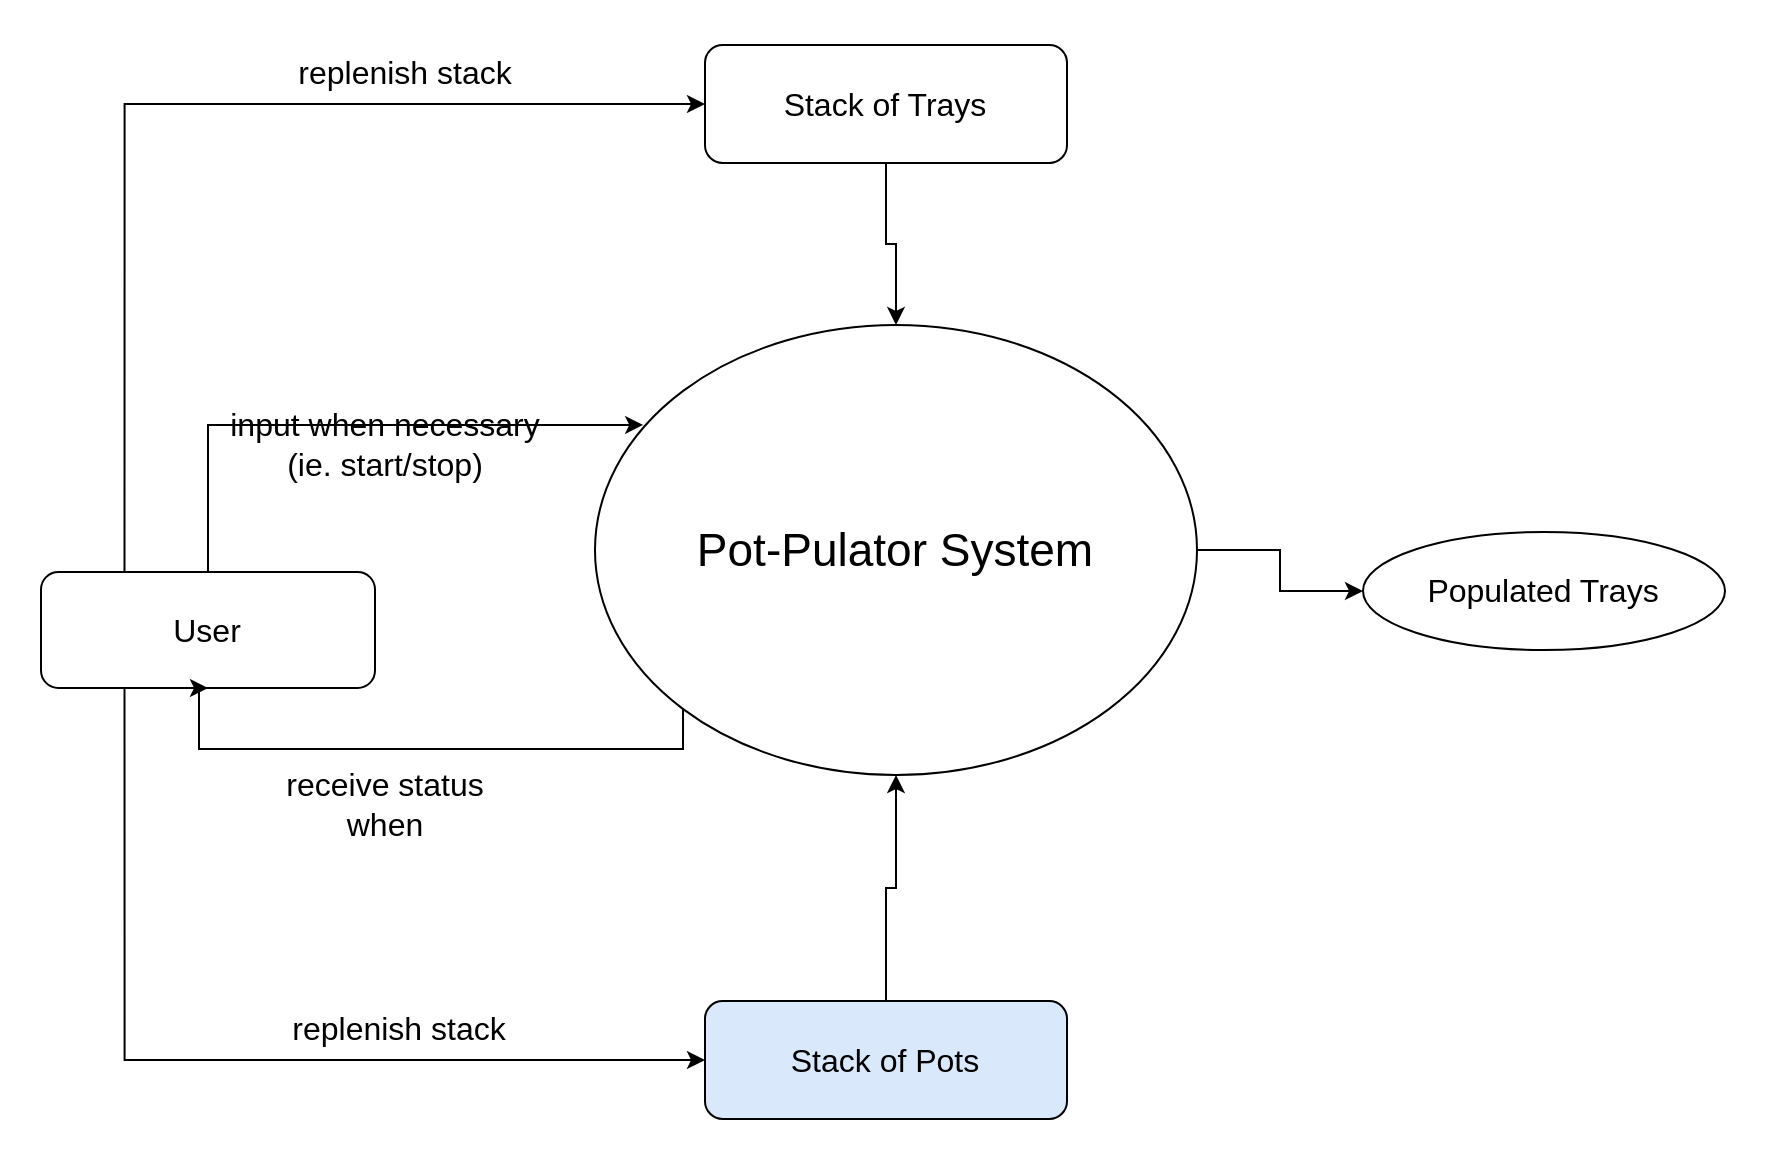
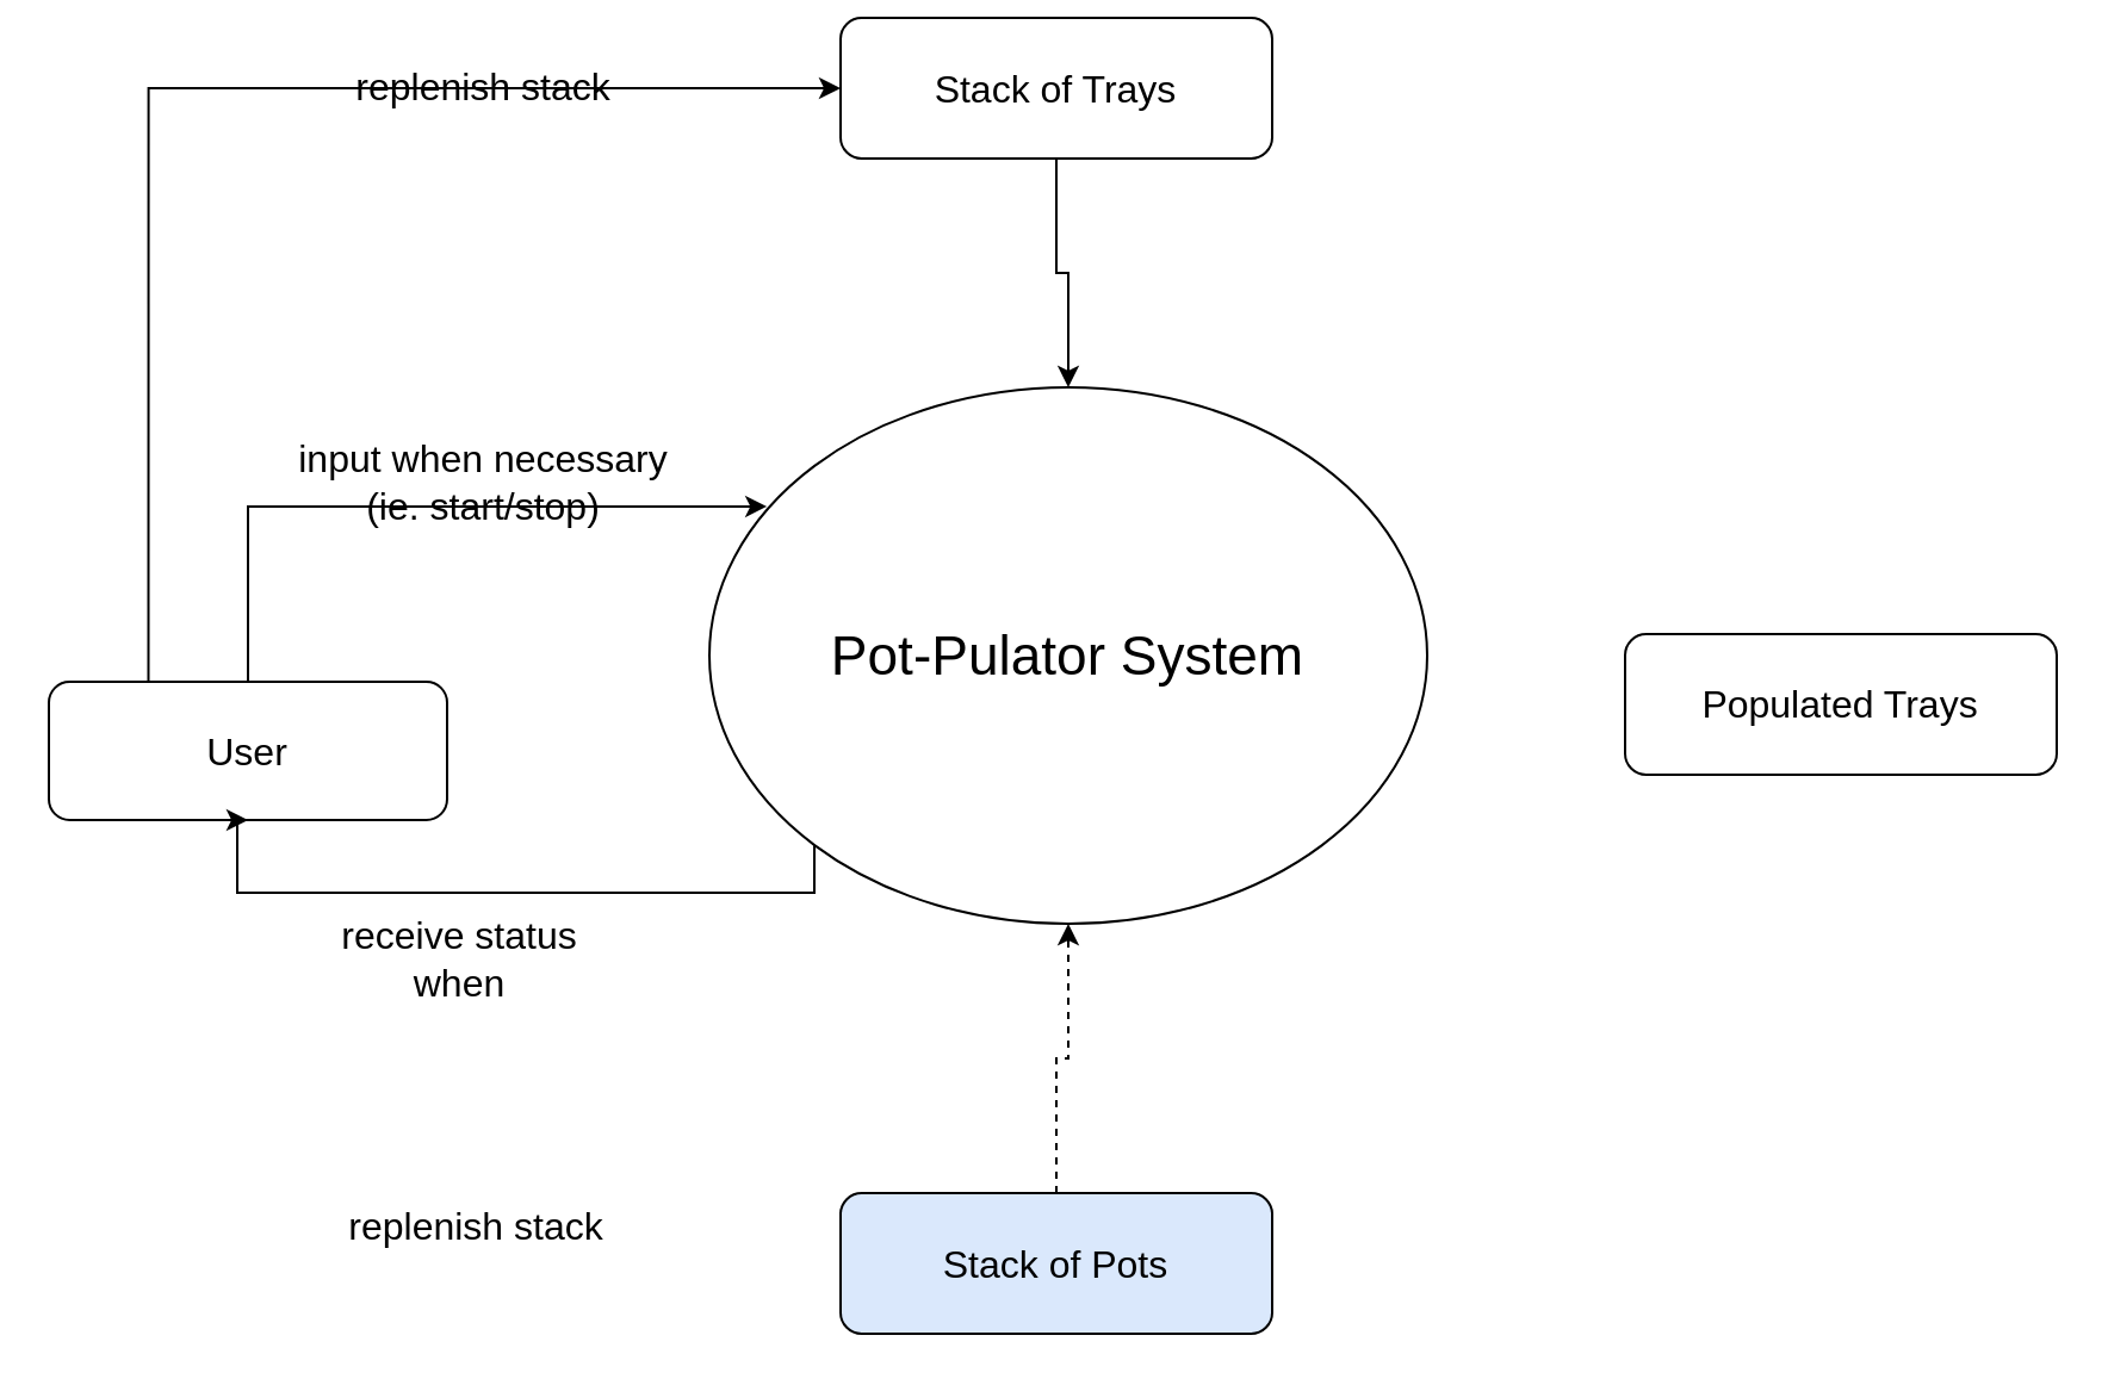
  <mxCell id="0" />
  <mxCell id="1" parent="0" />
  <mxCell id="2" style="edgeStyle=orthogonalEdgeStyle;rounded=0;orthogonalLoop=1;jettySize=auto;html=1;exitX=0.5;exitY=0;exitDx=0;exitDy=0;entryX=0.08;entryY=0.222;entryDx=0;entryDy=0;entryPerimeter=0;fontSize=23;" edge="1" parent="1" source="5" target="10"><mxGeometry relative="1" as="geometry" /></mxCell>
  <mxCell id="3" style="edgeStyle=orthogonalEdgeStyle;rounded=0;orthogonalLoop=1;jettySize=auto;html=1;exitX=0.25;exitY=0;exitDx=0;exitDy=0;entryX=0;entryY=0.5;entryDx=0;entryDy=0;fontSize=16;" edge="1" parent="1" source="5" target="14"><mxGeometry relative="1" as="geometry" /></mxCell>
- <mxCell id="4" style="edgeStyle=orthogonalEdgeStyle;rounded=0;orthogonalLoop=1;jettySize=auto;html=1;exitX=0.25;exitY=1;exitDx=0;exitDy=0;entryX=0;entryY=0.5;entryDx=0;entryDy=0;fontSize=16;" edge="1" parent="1" source="5" target="7"><mxGeometry relative="1" as="geometry" /></mxCell>
  <mxCell id="5" value="&lt;font style=&quot;font-size: 16px;&quot;&gt;User&lt;/font&gt;" style="rounded=1;whiteSpace=wrap;html=1;fontSize=12;glass=0;strokeWidth=1;shadow=0;" parent="1" vertex="1"><mxGeometry x="20" y="285.5" width="167" height="58" as="geometry" /></mxCell>
- <mxCell id="6" style="edgeStyle=orthogonalEdgeStyle;rounded=0;orthogonalLoop=1;jettySize=auto;html=1;exitX=0.5;exitY=0;exitDx=0;exitDy=0;entryX=0.5;entryY=1;entryDx=0;entryDy=0;fontSize=16;" edge="1" parent="1" source="7" target="10"><mxGeometry relative="1" as="geometry" /></mxCell>
+ <mxCell id="6" style="edgeStyle=orthogonalEdgeStyle;rounded=0;orthogonalLoop=1;jettySize=auto;html=1;exitX=0.5;exitY=0;exitDx=0;exitDy=0;entryX=0.5;entryY=1;entryDx=0;entryDy=0;fontSize=16;dashed=1;" edge="1" parent="1" source="7" target="10"><mxGeometry relative="1" as="geometry" /></mxCell>
  <mxCell id="7" value="&lt;span style=&quot;font-size: 16px;&quot;&gt;Stack of Pots&lt;/span&gt;" style="rounded=1;whiteSpace=wrap;html=1;fontSize=12;glass=0;strokeWidth=1;shadow=0;fillColor=#dae8fc;" parent="1" vertex="1"><mxGeometry x="352" y="500" width="181" height="59" as="geometry" /></mxCell>
  <mxCell id="8" style="edgeStyle=orthogonalEdgeStyle;rounded=0;orthogonalLoop=1;jettySize=auto;html=1;exitX=0;exitY=1;exitDx=0;exitDy=0;entryX=0.5;entryY=1;entryDx=0;entryDy=0;fontSize=16;" edge="1" parent="1" source="10" target="5"><mxGeometry relative="1" as="geometry"><Array as="points"><mxPoint x="99" y="374" /></Array></mxGeometry></mxCell>
- <mxCell id="9" style="edgeStyle=orthogonalEdgeStyle;rounded=0;orthogonalLoop=1;jettySize=auto;html=1;exitX=1;exitY=0.5;exitDx=0;exitDy=0;entryX=0;entryY=0.5;entryDx=0;entryDy=0;fontSize=16;" edge="1" parent="1" source="10" target="12"><mxGeometry relative="1" as="geometry" /></mxCell>
  <mxCell id="10" value="&lt;font style=&quot;font-size: 23px;&quot;&gt;Pot-Pulator System&lt;/font&gt;" style="ellipse;whiteSpace=wrap;html=1;" vertex="1" parent="1"><mxGeometry x="297" y="162" width="301" height="225" as="geometry" /></mxCell>
- <mxCell id="11" value="input when necessary&lt;br&gt;(ie. start/stop)" style="text;html=1;align=center;verticalAlign=middle;resizable=0;points=[];autosize=1;strokeColor=none;fillColor=none;fontSize=16;" vertex="1" parent="1"><mxGeometry x="105" y="197" width="173" height="50" as="geometry" /></mxCell>
- <mxCell id="12" value="&lt;span style=&quot;font-size: 16px;&quot;&gt;Populated Trays&lt;/span&gt;" style="ellipse;whiteSpace=wrap;html=1;fontSize=12;glass=0;strokeWidth=1;shadow=0;" vertex="1" parent="1"><mxGeometry x="681" y="265.5" width="181" height="59" as="geometry" /></mxCell>
+ <mxCell id="11" value="input when necessary&lt;br&gt;(ie. start/stop)" style="text;html=1;align=center;verticalAlign=middle;resizable=0;points=[];autosize=1;strokeColor=none;fillColor=none;fontSize=16;" vertex="1" parent="1"><mxGeometry x="115" y="177" width="173" height="50" as="geometry" /></mxCell>
+ <mxCell id="12" value="&lt;span style=&quot;font-size: 16px;&quot;&gt;Populated Trays&lt;/span&gt;" style="rounded=1;whiteSpace=wrap;html=1;fontSize=12;glass=0;strokeWidth=1;shadow=0;" vertex="1" parent="1"><mxGeometry x="681" y="265.5" width="181" height="59" as="geometry" /></mxCell>
  <mxCell id="13" style="edgeStyle=orthogonalEdgeStyle;rounded=0;orthogonalLoop=1;jettySize=auto;html=1;exitX=0.5;exitY=1;exitDx=0;exitDy=0;entryX=0.5;entryY=0;entryDx=0;entryDy=0;fontSize=16;" edge="1" parent="1" source="14" target="10"><mxGeometry relative="1" as="geometry" /></mxCell>
- <mxCell id="14" value="&lt;span style=&quot;font-size: 16px;&quot;&gt;Stack of Trays&lt;/span&gt;" style="rounded=1;whiteSpace=wrap;html=1;fontSize=12;glass=0;strokeWidth=1;shadow=0;" vertex="1" parent="1"><mxGeometry x="352" y="22" width="181" height="59" as="geometry" /></mxCell>
+ <mxCell id="14" value="&lt;span style=&quot;font-size: 16px;&quot;&gt;Stack of Trays&lt;/span&gt;" style="rounded=1;whiteSpace=wrap;html=1;fontSize=12;glass=0;strokeWidth=1;shadow=0;" vertex="1" parent="1"><mxGeometry x="352" y="7" width="181" height="59" as="geometry" /></mxCell>
  <mxCell id="15" value="replenish stack" style="text;html=1;align=center;verticalAlign=middle;resizable=0;points=[];autosize=1;strokeColor=none;fillColor=none;fontSize=16;" vertex="1" parent="1"><mxGeometry x="139" y="20" width="125" height="31" as="geometry" /></mxCell>
  <mxCell id="16" value="replenish stack" style="text;html=1;align=center;verticalAlign=middle;resizable=0;points=[];autosize=1;strokeColor=none;fillColor=none;fontSize=16;" vertex="1" parent="1"><mxGeometry x="136" y="498" width="125" height="31" as="geometry" /></mxCell>
  <mxCell id="17" value="receive status&lt;br&gt;when" style="text;html=1;align=center;verticalAlign=middle;resizable=0;points=[];autosize=1;strokeColor=none;fillColor=none;fontSize=16;" vertex="1" parent="1"><mxGeometry x="133" y="377" width="117" height="50" as="geometry" /></mxCell>
